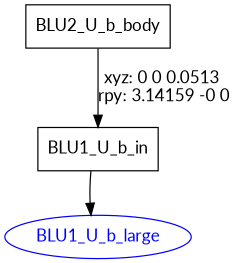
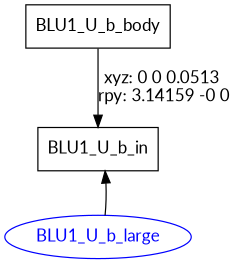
  digraph {
    fontname=Lato
    node [fontname=Lato shape=box]
    edge [fontname=Lato]
-   n1 [label=BLU2_U_b_body]
+   n1 [label=BLU1_U_b_body]
    n2 [label=BLU1_U_b_in]
    BLU1_U_b_large [color=blue fontcolor=blue shape=ellipse]
    n1 -> n2 [label="xyz: 0 0 0.0513 \nrpy: 3.14159 -0 0"]
-   n2 -> BLU1_U_b_large
+   BLU1_U_b_large -> n2
  }
